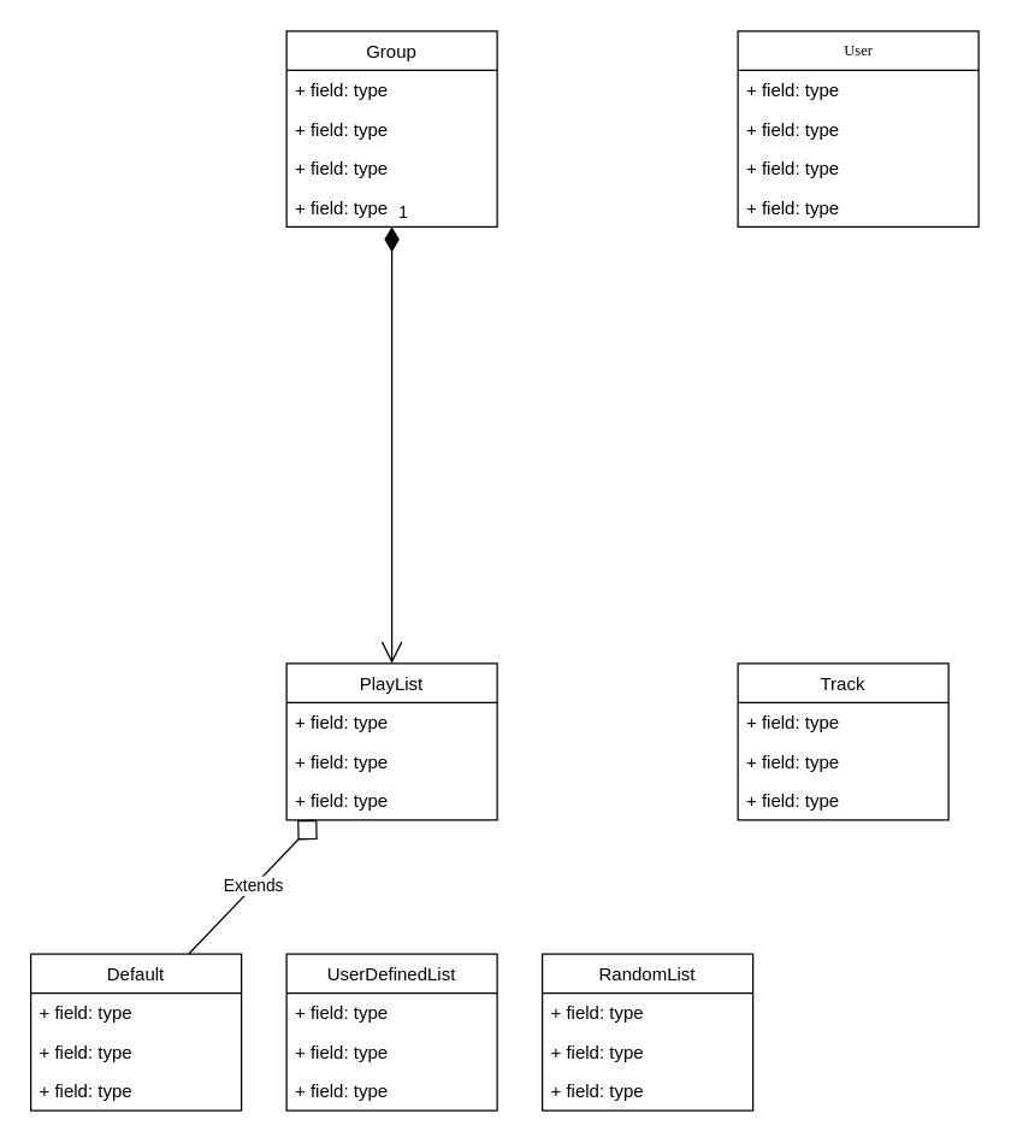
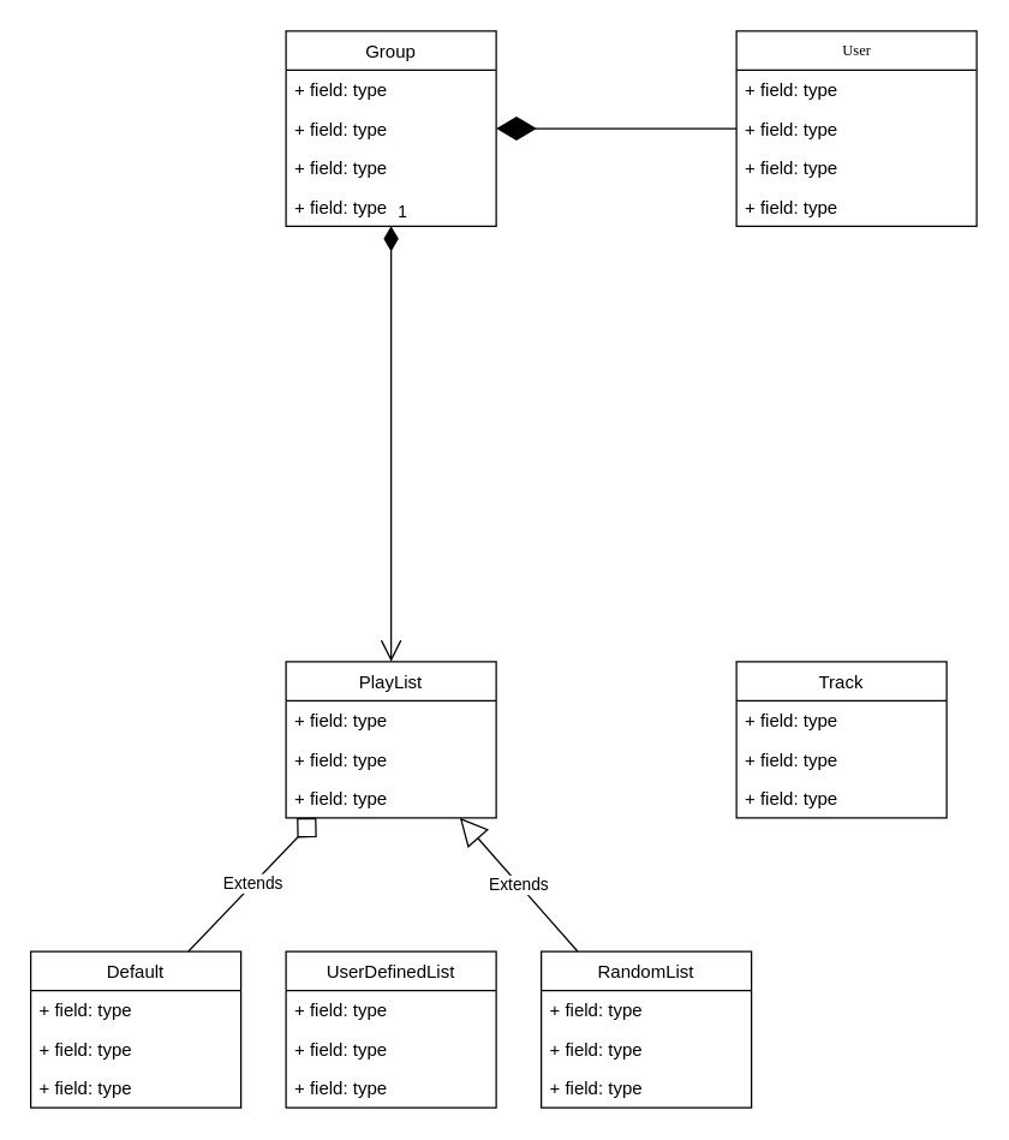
  <mxCell id="0" />
  <mxCell id="1" parent="0" />
+ <mxCell id="2" value="" style="endArrow=diamondThin;endFill=1;endSize=24;html=1;" parent="1" source="10" target="5" edge="1"><mxGeometry width="160" relative="1" as="geometry"><mxPoint x="480" y="177" as="sourcePoint" /><mxPoint x="640" y="177" as="targetPoint" /></mxGeometry></mxCell>
  <mxCell id="3" value="1" style="endArrow=open;html=1;endSize=12;startArrow=diamondThin;startSize=14;startFill=1;edgeStyle=orthogonalEdgeStyle;align=left;verticalAlign=bottom;" edge="1" parent="1" source="9" target="16"><mxGeometry x="-1" y="3" relative="1" as="geometry"><mxPoint x="620" y="297" as="sourcePoint" /><mxPoint x="400" y="217" as="targetPoint" /><Array as="points"><mxPoint x="260" y="194" /><mxPoint x="260" y="194" /></Array></mxGeometry></mxCell>
  <mxCell id="4" value="Extends" style="endArrow=diamond;endSize=16;endFill=0;html=1;exitX=0.75;exitY=0;exitDx=0;exitDy=0;" edge="1" parent="1" source="24" target="16"><mxGeometry width="160" relative="1" as="geometry"><mxPoint x="620" y="650" as="sourcePoint" /><mxPoint x="780" y="650" as="targetPoint" /></mxGeometry></mxCell>
  <mxCell id="5" value="Group" style="swimlane;fontStyle=0;childLayout=stackLayout;horizontal=1;startSize=26;fillColor=none;horizontalStack=0;resizeParent=1;resizeParentMax=0;resizeLast=0;collapsible=1;marginBottom=0;" parent="1" vertex="1"><mxGeometry x="190" y="20" width="140" height="130" as="geometry" /></mxCell>
  <mxCell id="6" value="+ field: type" style="text;strokeColor=none;fillColor=none;align=left;verticalAlign=top;spacingLeft=4;spacingRight=4;overflow=hidden;rotatable=0;points=[[0,0.5],[1,0.5]];portConstraint=eastwest;" parent="5" vertex="1"><mxGeometry y="26" width="140" height="26" as="geometry" /></mxCell>
  <mxCell id="7" value="+ field: type" style="text;strokeColor=none;fillColor=none;align=left;verticalAlign=top;spacingLeft=4;spacingRight=4;overflow=hidden;rotatable=0;points=[[0,0.5],[1,0.5]];portConstraint=eastwest;" parent="5" vertex="1"><mxGeometry y="52" width="140" height="26" as="geometry" /></mxCell>
  <mxCell id="8" value="+ field: type" style="text;strokeColor=none;fillColor=none;align=left;verticalAlign=top;spacingLeft=4;spacingRight=4;overflow=hidden;rotatable=0;points=[[0,0.5],[1,0.5]];portConstraint=eastwest;" parent="5" vertex="1"><mxGeometry y="78" width="140" height="26" as="geometry" /></mxCell>
  <mxCell id="9" value="+ field: type" style="text;strokeColor=none;fillColor=none;align=left;verticalAlign=top;spacingLeft=4;spacingRight=4;overflow=hidden;rotatable=0;points=[[0,0.5],[1,0.5]];portConstraint=eastwest;" parent="5" vertex="1"><mxGeometry y="104" width="140" height="26" as="geometry" /></mxCell>
  <mxCell id="10" value="User" style="swimlane;html=1;fontStyle=0;childLayout=stackLayout;horizontal=1;startSize=26;fillColor=none;horizontalStack=0;resizeParent=1;resizeLast=0;collapsible=1;marginBottom=0;swimlaneFillColor=#ffffff;rounded=0;shadow=0;comic=0;labelBackgroundColor=none;strokeWidth=1;fontFamily=Verdana;fontSize=10;align=center;" parent="1" vertex="1"><mxGeometry x="490" y="20" width="160" height="130" as="geometry" /></mxCell>
  <mxCell id="11" value="+ field: type" style="text;html=1;strokeColor=none;fillColor=none;align=left;verticalAlign=top;spacingLeft=4;spacingRight=4;whiteSpace=wrap;overflow=hidden;rotatable=0;points=[[0,0.5],[1,0.5]];portConstraint=eastwest;" parent="10" vertex="1"><mxGeometry y="26" width="160" height="26" as="geometry" /></mxCell>
  <mxCell id="12" value="+ field: type" style="text;html=1;strokeColor=none;fillColor=none;align=left;verticalAlign=top;spacingLeft=4;spacingRight=4;whiteSpace=wrap;overflow=hidden;rotatable=0;points=[[0,0.5],[1,0.5]];portConstraint=eastwest;" parent="10" vertex="1"><mxGeometry y="52" width="160" height="26" as="geometry" /></mxCell>
  <mxCell id="13" value="+ field: type" style="text;html=1;strokeColor=none;fillColor=none;align=left;verticalAlign=top;spacingLeft=4;spacingRight=4;whiteSpace=wrap;overflow=hidden;rotatable=0;points=[[0,0.5],[1,0.5]];portConstraint=eastwest;" parent="10" vertex="1"><mxGeometry y="78" width="160" height="26" as="geometry" /></mxCell>
  <mxCell id="14" value="+ field: type" style="text;html=1;strokeColor=none;fillColor=none;align=left;verticalAlign=top;spacingLeft=4;spacingRight=4;whiteSpace=wrap;overflow=hidden;rotatable=0;points=[[0,0.5],[1,0.5]];portConstraint=eastwest;" parent="10" vertex="1"><mxGeometry y="104" width="160" height="26" as="geometry" /></mxCell>
+ <mxCell id="15" value="Extends" style="endArrow=block;endSize=16;endFill=0;html=1;" edge="1" parent="1" source="32" target="16"><mxGeometry width="160" relative="1" as="geometry"><mxPoint x="420" y="622" as="sourcePoint" /><mxPoint x="420" y="533" as="targetPoint" /></mxGeometry></mxCell>
  <mxCell id="16" value="PlayList" style="swimlane;fontStyle=0;childLayout=stackLayout;horizontal=1;startSize=26;fillColor=none;horizontalStack=0;resizeParent=1;resizeParentMax=0;resizeLast=0;collapsible=1;marginBottom=0;" vertex="1" parent="1"><mxGeometry x="190" y="440" width="140" height="104" as="geometry" /></mxCell>
  <mxCell id="17" value="+ field: type" style="text;strokeColor=none;fillColor=none;align=left;verticalAlign=top;spacingLeft=4;spacingRight=4;overflow=hidden;rotatable=0;points=[[0,0.5],[1,0.5]];portConstraint=eastwest;" vertex="1" parent="16"><mxGeometry y="26" width="140" height="26" as="geometry" /></mxCell>
  <mxCell id="18" value="+ field: type" style="text;strokeColor=none;fillColor=none;align=left;verticalAlign=top;spacingLeft=4;spacingRight=4;overflow=hidden;rotatable=0;points=[[0,0.5],[1,0.5]];portConstraint=eastwest;" vertex="1" parent="16"><mxGeometry y="52" width="140" height="26" as="geometry" /></mxCell>
  <mxCell id="19" value="+ field: type" style="text;strokeColor=none;fillColor=none;align=left;verticalAlign=top;spacingLeft=4;spacingRight=4;overflow=hidden;rotatable=0;points=[[0,0.5],[1,0.5]];portConstraint=eastwest;" vertex="1" parent="16"><mxGeometry y="78" width="140" height="26" as="geometry" /></mxCell>
  <mxCell id="20" value="Track" style="swimlane;fontStyle=0;childLayout=stackLayout;horizontal=1;startSize=26;fillColor=none;horizontalStack=0;resizeParent=1;resizeParentMax=0;resizeLast=0;collapsible=1;marginBottom=0;" vertex="1" parent="1"><mxGeometry x="490" y="440" width="140" height="104" as="geometry" /></mxCell>
  <mxCell id="21" value="+ field: type" style="text;strokeColor=none;fillColor=none;align=left;verticalAlign=top;spacingLeft=4;spacingRight=4;overflow=hidden;rotatable=0;points=[[0,0.5],[1,0.5]];portConstraint=eastwest;" vertex="1" parent="20"><mxGeometry y="26" width="140" height="26" as="geometry" /></mxCell>
  <mxCell id="22" value="+ field: type" style="text;strokeColor=none;fillColor=none;align=left;verticalAlign=top;spacingLeft=4;spacingRight=4;overflow=hidden;rotatable=0;points=[[0,0.5],[1,0.5]];portConstraint=eastwest;" vertex="1" parent="20"><mxGeometry y="52" width="140" height="26" as="geometry" /></mxCell>
  <mxCell id="23" value="+ field: type" style="text;strokeColor=none;fillColor=none;align=left;verticalAlign=top;spacingLeft=4;spacingRight=4;overflow=hidden;rotatable=0;points=[[0,0.5],[1,0.5]];portConstraint=eastwest;" vertex="1" parent="20"><mxGeometry y="78" width="140" height="26" as="geometry" /></mxCell>
  <mxCell id="24" value="Default" style="swimlane;fontStyle=0;childLayout=stackLayout;horizontal=1;startSize=26;fillColor=none;horizontalStack=0;resizeParent=1;resizeParentMax=0;resizeLast=0;collapsible=1;marginBottom=0;" vertex="1" parent="1"><mxGeometry x="20" y="633" width="140" height="104" as="geometry" /></mxCell>
  <mxCell id="25" value="+ field: type" style="text;strokeColor=none;fillColor=none;align=left;verticalAlign=top;spacingLeft=4;spacingRight=4;overflow=hidden;rotatable=0;points=[[0,0.5],[1,0.5]];portConstraint=eastwest;" vertex="1" parent="24"><mxGeometry y="26" width="140" height="26" as="geometry" /></mxCell>
  <mxCell id="26" value="+ field: type" style="text;strokeColor=none;fillColor=none;align=left;verticalAlign=top;spacingLeft=4;spacingRight=4;overflow=hidden;rotatable=0;points=[[0,0.5],[1,0.5]];portConstraint=eastwest;" vertex="1" parent="24"><mxGeometry y="52" width="140" height="26" as="geometry" /></mxCell>
  <mxCell id="27" value="+ field: type" style="text;strokeColor=none;fillColor=none;align=left;verticalAlign=top;spacingLeft=4;spacingRight=4;overflow=hidden;rotatable=0;points=[[0,0.5],[1,0.5]];portConstraint=eastwest;" vertex="1" parent="24"><mxGeometry y="78" width="140" height="26" as="geometry" /></mxCell>
  <mxCell id="28" value="UserDefinedList" style="swimlane;fontStyle=0;childLayout=stackLayout;horizontal=1;startSize=26;fillColor=none;horizontalStack=0;resizeParent=1;resizeParentMax=0;resizeLast=0;collapsible=1;marginBottom=0;" vertex="1" parent="1"><mxGeometry x="190" y="633" width="140" height="104" as="geometry" /></mxCell>
  <mxCell id="29" value="+ field: type" style="text;strokeColor=none;fillColor=none;align=left;verticalAlign=top;spacingLeft=4;spacingRight=4;overflow=hidden;rotatable=0;points=[[0,0.5],[1,0.5]];portConstraint=eastwest;" vertex="1" parent="28"><mxGeometry y="26" width="140" height="26" as="geometry" /></mxCell>
  <mxCell id="30" value="+ field: type" style="text;strokeColor=none;fillColor=none;align=left;verticalAlign=top;spacingLeft=4;spacingRight=4;overflow=hidden;rotatable=0;points=[[0,0.5],[1,0.5]];portConstraint=eastwest;" vertex="1" parent="28"><mxGeometry y="52" width="140" height="26" as="geometry" /></mxCell>
  <mxCell id="31" value="+ field: type" style="text;strokeColor=none;fillColor=none;align=left;verticalAlign=top;spacingLeft=4;spacingRight=4;overflow=hidden;rotatable=0;points=[[0,0.5],[1,0.5]];portConstraint=eastwest;" vertex="1" parent="28"><mxGeometry y="78" width="140" height="26" as="geometry" /></mxCell>
  <mxCell id="32" value="RandomList" style="swimlane;fontStyle=0;childLayout=stackLayout;horizontal=1;startSize=26;fillColor=none;horizontalStack=0;resizeParent=1;resizeParentMax=0;resizeLast=0;collapsible=1;marginBottom=0;" vertex="1" parent="1"><mxGeometry x="360" y="633" width="140" height="104" as="geometry" /></mxCell>
  <mxCell id="33" value="+ field: type" style="text;strokeColor=none;fillColor=none;align=left;verticalAlign=top;spacingLeft=4;spacingRight=4;overflow=hidden;rotatable=0;points=[[0,0.5],[1,0.5]];portConstraint=eastwest;" vertex="1" parent="32"><mxGeometry y="26" width="140" height="26" as="geometry" /></mxCell>
  <mxCell id="34" value="+ field: type" style="text;strokeColor=none;fillColor=none;align=left;verticalAlign=top;spacingLeft=4;spacingRight=4;overflow=hidden;rotatable=0;points=[[0,0.5],[1,0.5]];portConstraint=eastwest;" vertex="1" parent="32"><mxGeometry y="52" width="140" height="26" as="geometry" /></mxCell>
  <mxCell id="35" value="+ field: type" style="text;strokeColor=none;fillColor=none;align=left;verticalAlign=top;spacingLeft=4;spacingRight=4;overflow=hidden;rotatable=0;points=[[0,0.5],[1,0.5]];portConstraint=eastwest;" vertex="1" parent="32"><mxGeometry y="78" width="140" height="26" as="geometry" /></mxCell>
